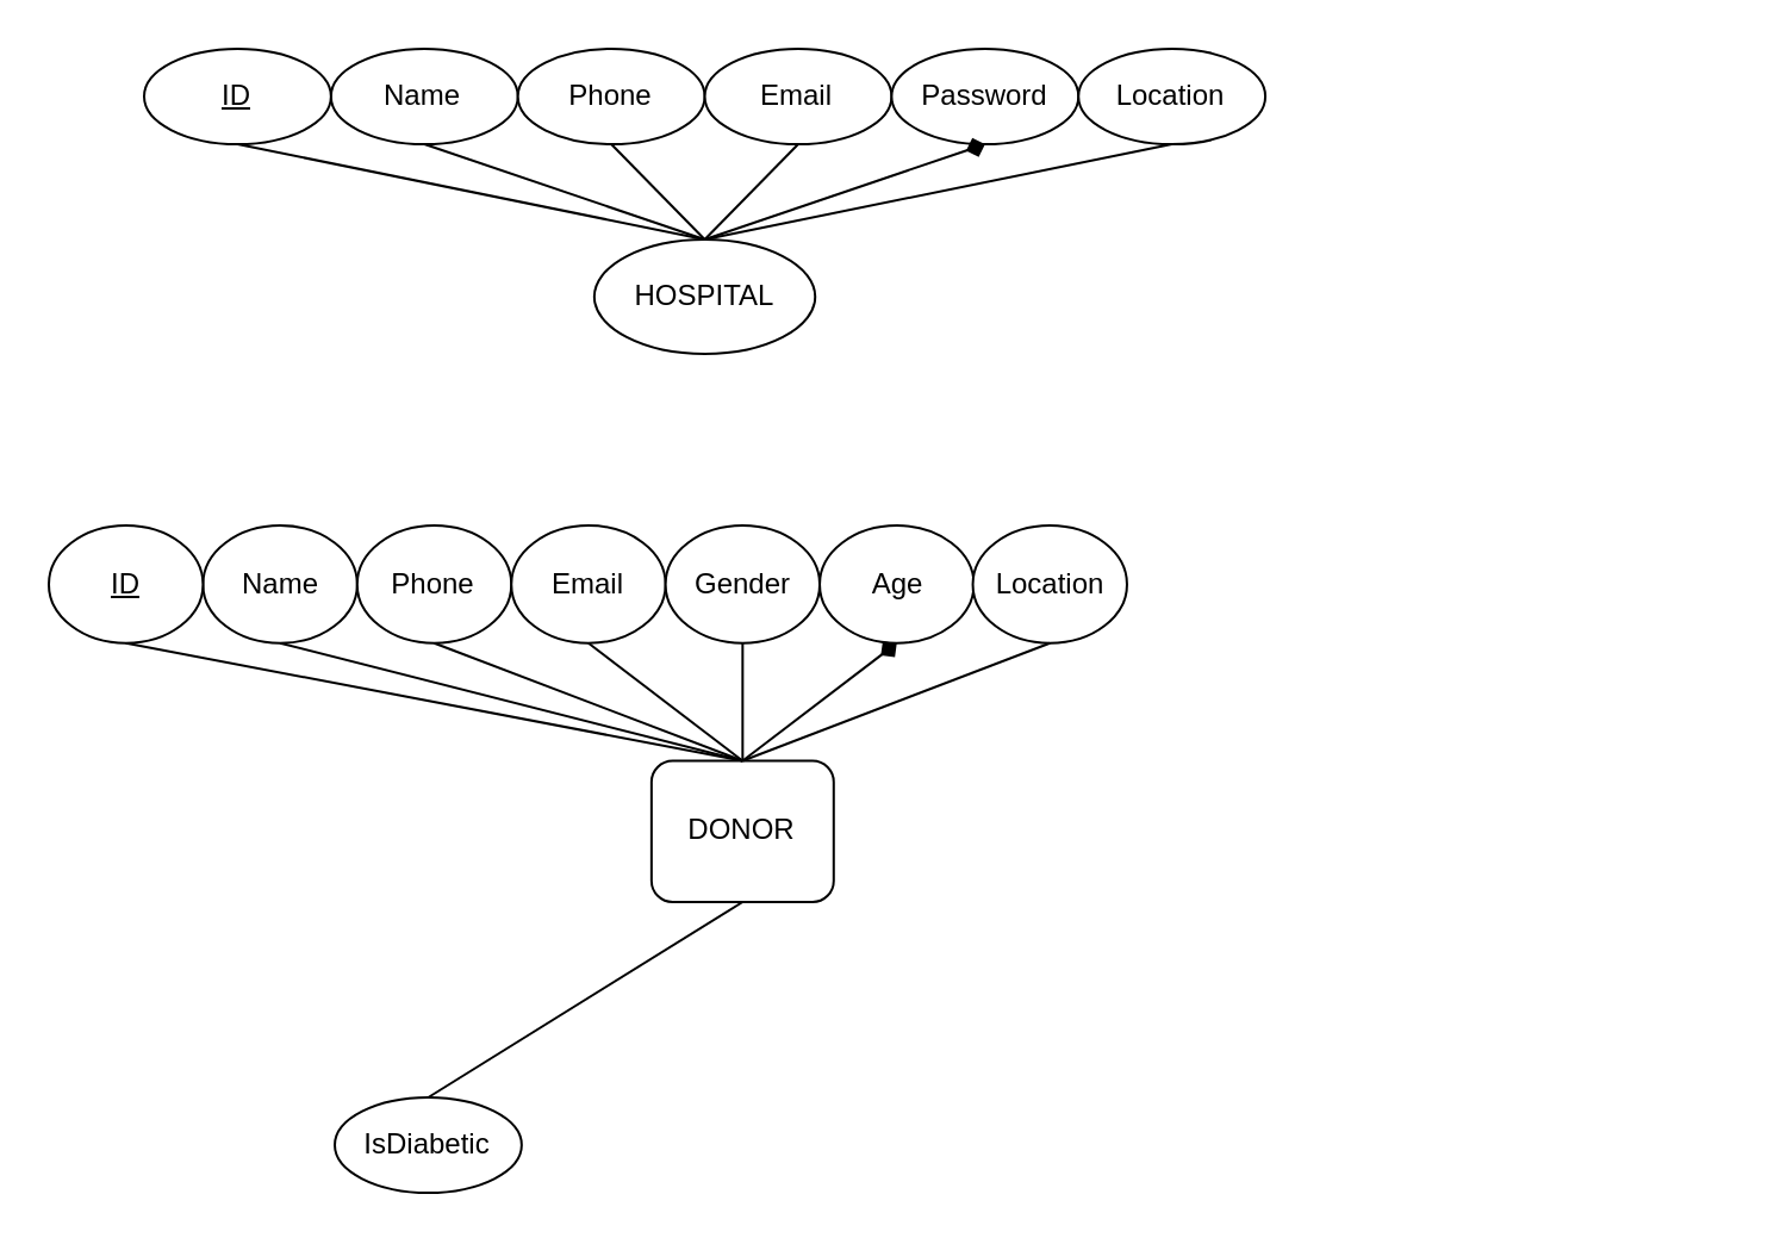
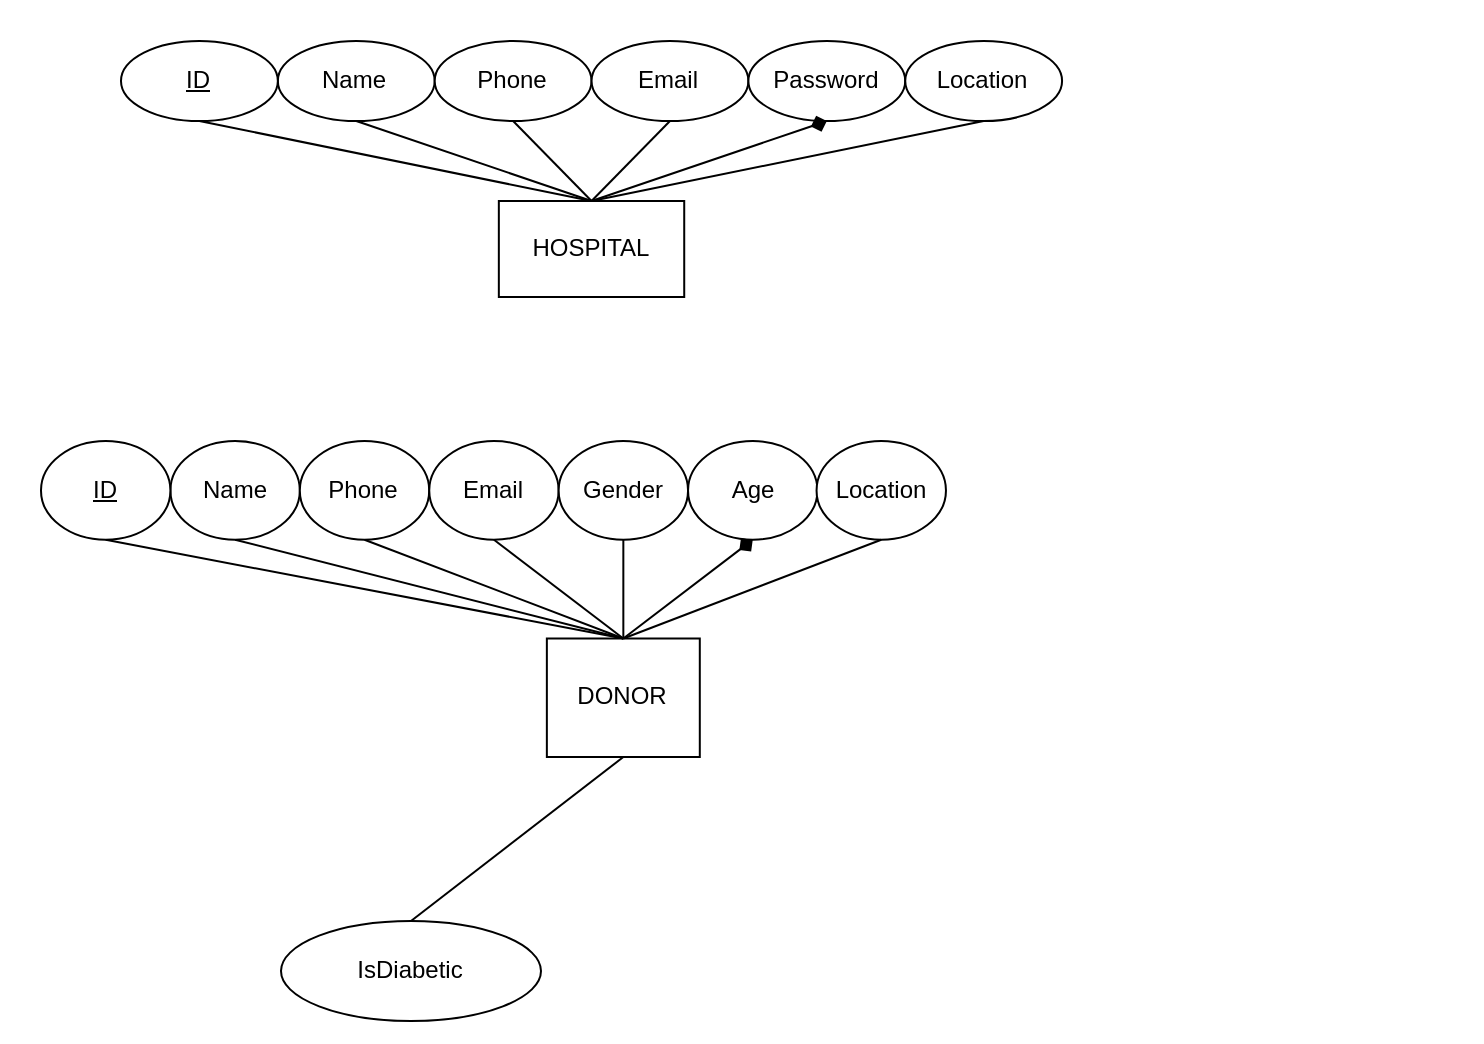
  <mxCell id="0" />
  <mxCell id="1" parent="0" />
  <mxCell id="2" value="" style="group" parent="1" vertex="1" connectable="0"><mxGeometry x="60" y="20" width="470.539" height="128" as="geometry" /></mxCell>
- <mxCell id="3" value="HOSPITAL" style="ellipse;whiteSpace=wrap;html=1;align=center;" parent="2" vertex="1"><mxGeometry x="188.922" y="80" width="92.688" height="48" as="geometry" /></mxCell>
+ <mxCell id="3" value="HOSPITAL" style="whiteSpace=wrap;html=1;align=center;" parent="2" vertex="1"><mxGeometry x="188.922" y="80" width="92.688" height="48" as="geometry" /></mxCell>
  <mxCell id="4" value="" style="endArrow=none;html=1;entryX=0.5;entryY=1;entryDx=0;entryDy=0;exitX=0.5;exitY=0;exitDx=0;exitDy=0;" parent="2" source="3" target="10" edge="1"><mxGeometry width="50" height="50" relative="1" as="geometry"><mxPoint x="-1409.04" y="-60" as="sourcePoint" /><mxPoint x="-1351.006" y="120" as="targetPoint" /></mxGeometry></mxCell>
  <mxCell id="5" value="" style="endArrow=none;html=1;entryX=0.5;entryY=1;entryDx=0;entryDy=0;exitX=0.5;exitY=0;exitDx=0;exitDy=0;" parent="2" source="3" target="9" edge="1"><mxGeometry width="50" height="50" relative="1" as="geometry"><mxPoint x="-1409.04" y="-60" as="sourcePoint" /><mxPoint x="-1343.164" y="130" as="targetPoint" /></mxGeometry></mxCell>
  <mxCell id="6" value="" style="endArrow=none;html=1;entryX=0.5;entryY=1;entryDx=0;entryDy=0;exitX=0.5;exitY=0;exitDx=0;exitDy=0;" parent="2" source="3" target="8" edge="1"><mxGeometry width="50" height="50" relative="1" as="geometry"><mxPoint x="-1409.04" y="-60" as="sourcePoint" /><mxPoint x="-1335.321" y="140" as="targetPoint" /></mxGeometry></mxCell>
  <mxCell id="7" value="" style="endArrow=none;html=1;entryX=0.5;entryY=1;entryDx=0;entryDy=0;exitX=0.5;exitY=0;exitDx=0;exitDy=0;" parent="2" source="3" target="11" edge="1"><mxGeometry width="50" height="50" relative="1" as="geometry"><mxPoint x="-1405.903" y="80" as="sourcePoint" /><mxPoint x="-1503.15" as="targetPoint" /></mxGeometry></mxCell>
  <mxCell id="8" value="Name" style="ellipse;whiteSpace=wrap;html=1;align=center;" parent="2" vertex="1"><mxGeometry x="78.425" width="78.425" height="40" as="geometry" /></mxCell>
  <mxCell id="9" value="Phone" style="ellipse;whiteSpace=wrap;html=1;align=center;" parent="2" vertex="1"><mxGeometry x="156.85" width="78.425" height="40" as="geometry" /></mxCell>
  <mxCell id="10" value="Email" style="ellipse;whiteSpace=wrap;html=1;align=center;" parent="2" vertex="1"><mxGeometry x="235.274" width="78.425" height="40" as="geometry" /></mxCell>
  <mxCell id="11" value="ID" style="ellipse;whiteSpace=wrap;html=1;align=center;fontStyle=4;" parent="2" vertex="1"><mxGeometry width="78.425" height="40" as="geometry" /></mxCell>
  <mxCell id="12" value="Password" style="ellipse;whiteSpace=wrap;html=1;align=center;" parent="2" vertex="1"><mxGeometry x="313.694" width="78.425" height="40" as="geometry" /></mxCell>
  <mxCell id="13" value="Location" style="ellipse;whiteSpace=wrap;html=1;align=center;" parent="2" vertex="1"><mxGeometry x="392.114" width="78.425" height="40" as="geometry" /></mxCell>
  <mxCell id="14" value="" style="endArrow=diamond;html=1;entryX=0.5;entryY=1;entryDx=0;entryDy=0;exitX=0.5;exitY=0;exitDx=0;exitDy=0;" parent="2" source="3" target="12" edge="1"><mxGeometry width="50" height="50" relative="1" as="geometry"><mxPoint x="231.656" y="90" as="sourcePoint" /><mxPoint x="284.487" y="50" as="targetPoint" /></mxGeometry></mxCell>
  <mxCell id="15" value="" style="endArrow=none;html=1;entryX=0.5;entryY=1;entryDx=0;entryDy=0;exitX=0.5;exitY=0;exitDx=0;exitDy=0;" parent="2" source="3" target="13" edge="1"><mxGeometry width="50" height="50" relative="1" as="geometry"><mxPoint x="231.656" y="90" as="sourcePoint" /><mxPoint x="362.907" y="50" as="targetPoint" /></mxGeometry></mxCell>
  <mxCell id="16" value="" style="group" parent="1" vertex="1" connectable="0"><mxGeometry x="20" y="220" width="700" height="158" as="geometry" /></mxCell>
- <mxCell id="17" value="DONOR" style="whiteSpace=wrap;html=1;align=center;rounded=1;" parent="16" vertex="1"><mxGeometry x="252.93" y="98.75" width="76.473" height="59.25" as="geometry" /></mxCell>
+ <mxCell id="17" value="DONOR" style="whiteSpace=wrap;html=1;align=center;" parent="16" vertex="1"><mxGeometry x="252.93" y="98.75" width="76.473" height="59.25" as="geometry" /></mxCell>
  <mxCell id="18" value="" style="endArrow=none;html=1;entryX=0.5;entryY=1;entryDx=0;entryDy=0;exitX=0.5;exitY=0;exitDx=0;exitDy=0;" parent="16" source="17" target="24" edge="1"><mxGeometry width="41.253" height="61.719" as="geometry"><mxPoint x="-1162.534" y="-74.062" as="sourcePoint" /><mxPoint x="-1114.653" y="148.125" as="targetPoint" /></mxGeometry></mxCell>
  <mxCell id="19" value="" style="endArrow=none;html=1;entryX=0.5;entryY=1;entryDx=0;entryDy=0;exitX=0.5;exitY=0;exitDx=0;exitDy=0;" parent="16" source="17" target="23" edge="1"><mxGeometry width="41.253" height="61.719" as="geometry"><mxPoint x="-1162.534" y="-74.062" as="sourcePoint" /><mxPoint x="-1108.183" y="160.469" as="targetPoint" /></mxGeometry></mxCell>
  <mxCell id="20" value="" style="endArrow=none;html=1;entryX=0.5;entryY=1;entryDx=0;entryDy=0;exitX=0.5;exitY=0;exitDx=0;exitDy=0;" parent="16" source="17" target="22" edge="1"><mxGeometry width="41.253" height="61.719" as="geometry"><mxPoint x="-1162.534" y="-74.062" as="sourcePoint" /><mxPoint x="-1101.712" y="172.812" as="targetPoint" /></mxGeometry></mxCell>
  <mxCell id="21" value="" style="endArrow=none;html=1;entryX=0.5;entryY=1;entryDx=0;entryDy=0;exitX=0.5;exitY=0;exitDx=0;exitDy=0;" parent="16" source="17" target="25" edge="1"><mxGeometry width="41.253" height="61.719" as="geometry"><mxPoint x="-1159.946" y="98.75" as="sourcePoint" /><mxPoint x="-1240.18" as="targetPoint" /></mxGeometry></mxCell>
  <mxCell id="22" value="Name" style="ellipse;whiteSpace=wrap;html=1;align=center;" parent="16" vertex="1"><mxGeometry x="64.705" width="64.705" height="49.375" as="geometry" /></mxCell>
  <mxCell id="23" value="Phone" style="ellipse;whiteSpace=wrap;html=1;align=center;" parent="16" vertex="1"><mxGeometry x="129.409" width="64.705" height="49.375" as="geometry" /></mxCell>
  <mxCell id="24" value="Email" style="ellipse;whiteSpace=wrap;html=1;align=center;" parent="16" vertex="1"><mxGeometry x="194.114" width="64.705" height="49.375" as="geometry" /></mxCell>
  <mxCell id="25" value="ID" style="ellipse;whiteSpace=wrap;html=1;align=center;fontStyle=4;" parent="16" vertex="1"><mxGeometry width="64.705" height="49.375" as="geometry" /></mxCell>
  <mxCell id="26" value="Gender" style="ellipse;whiteSpace=wrap;html=1;align=center;" parent="16" vertex="1"><mxGeometry x="258.815" width="64.705" height="49.375" as="geometry" /></mxCell>
  <mxCell id="27" value="Age" style="ellipse;whiteSpace=wrap;html=1;align=center;" parent="16" vertex="1"><mxGeometry x="323.516" width="64.705" height="49.375" as="geometry" /></mxCell>
  <mxCell id="28" value="" style="endArrow=none;html=1;entryX=0.5;entryY=1;entryDx=0;entryDy=0;exitX=0.5;exitY=0;exitDx=0;exitDy=0;" parent="16" source="17" target="26" edge="1"><mxGeometry width="41.253" height="61.719" as="geometry"><mxPoint x="191.129" y="111.094" as="sourcePoint" /><mxPoint x="234.717" y="61.719" as="targetPoint" /></mxGeometry></mxCell>
  <mxCell id="29" value="" style="endArrow=diamond;html=1;entryX=0.5;entryY=1;entryDx=0;entryDy=0;exitX=0.5;exitY=0;exitDx=0;exitDy=0;" parent="16" source="17" target="27" edge="1"><mxGeometry width="41.253" height="61.719" as="geometry"><mxPoint x="191.129" y="111.094" as="sourcePoint" /><mxPoint x="299.418" y="61.719" as="targetPoint" /></mxGeometry></mxCell>
  <mxCell id="30" value="Location&lt;span style=&quot;color: rgba(0 , 0 , 0 , 0) ; font-family: monospace ; font-size: 0px&quot;&gt;%3CmxGraphModel%3E%3Croot%3E%3CmxCell%20id%3D%220%22%2F%3E%3CmxCell%20id%3D%221%22%20parent%3D%220%22%2F%3E%3CmxCell%20id%3D%222%22%20value%3D%22Age%22%20style%3D%22ellipse%3BwhiteSpace%3Dwrap%3Bhtml%3D1%3Balign%3Dcenter%3B%22%20vertex%3D%221%22%20parent%3D%221%22%3E%3CmxGeometry%20x%3D%222142.114%22%20y%3D%22260%22%20width%3D%2278.425%22%20height%3D%2240%22%20as%3D%22geometry%22%2F%3E%3C%2FmxCell%3E%3C%2Froot%3E%3C%2FmxGraphModel%3E&lt;/span&gt;" style="ellipse;whiteSpace=wrap;html=1;align=center;" parent="16" vertex="1"><mxGeometry x="387.779" width="64.705" height="49.375" as="geometry" /></mxCell>
  <mxCell id="31" value="" style="endArrow=none;html=1;entryX=0.5;entryY=1;entryDx=0;entryDy=0;exitX=0.5;exitY=0;exitDx=0;exitDy=0;" parent="16" source="17" target="30" edge="1"><mxGeometry x="8.251" y="12.344" width="41.253" height="61.719" as="geometry"><mxPoint x="191.129" y="111.094" as="sourcePoint" /><mxPoint x="364.119" y="61.719" as="targetPoint" /></mxGeometry></mxCell>
- <mxCell id="32" value="IsDiabetic" style="ellipse;whiteSpace=wrap;html=1;align=center;" parent="1" vertex="1"><mxGeometry x="140.004" y="460" width="78.425" height="40" as="geometry" /></mxCell>
+ <mxCell id="32" value="IsDiabetic" style="ellipse;whiteSpace=wrap;html=1;align=center;" parent="1" vertex="1"><mxGeometry x="140.004" y="460" width="130" height="50" as="geometry" /></mxCell>
  <mxCell id="33" value="" style="endArrow=none;html=1;entryX=0.5;entryY=0;entryDx=0;entryDy=0;exitX=0.5;exitY=1;exitDx=0;exitDy=0;" parent="1" source="17" target="32" edge="1"><mxGeometry x="1740.0" y="280" width="50" height="50" as="geometry"><mxPoint x="221.656" y="300" as="sourcePoint" /><mxPoint x="509.217" y="260" as="targetPoint" /></mxGeometry></mxCell>
